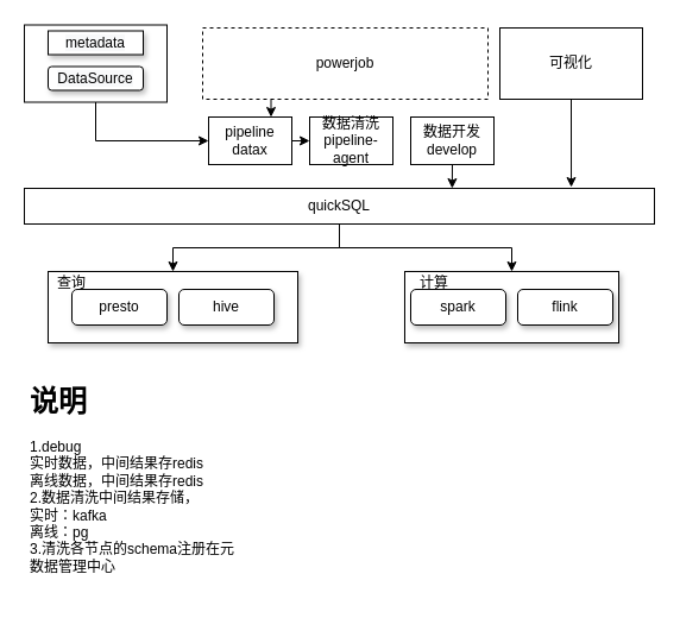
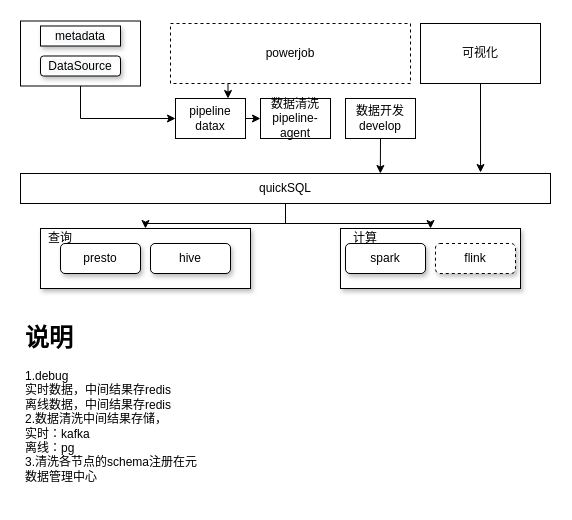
  <mxCell id="0" />
  <mxCell id="1" parent="0" />
  <mxCell id="2" style="edgeStyle=orthogonalEdgeStyle;rounded=0;orthogonalLoop=1;jettySize=auto;html=1;exitX=0.5;exitY=1;exitDx=0;exitDy=0;entryX=0.868;entryY=-0.033;entryDx=0;entryDy=0;entryPerimeter=0;" edge="1" parent="1" source="3" target="6"><mxGeometry relative="1" as="geometry" /></mxCell>
  <mxCell id="3" value="可视化" style="rounded=0;whiteSpace=wrap;html=1;" vertex="1" parent="1"><mxGeometry x="420" y="23" width="120" height="60" as="geometry" /></mxCell>
  <mxCell id="4" style="edgeStyle=orthogonalEdgeStyle;rounded=0;orthogonalLoop=1;jettySize=auto;html=1;exitX=0.5;exitY=1;exitDx=0;exitDy=0;entryX=0.5;entryY=0;entryDx=0;entryDy=0;" edge="1" parent="1" source="6" target="14"><mxGeometry relative="1" as="geometry" /></mxCell>
  <mxCell id="5" style="edgeStyle=orthogonalEdgeStyle;rounded=0;orthogonalLoop=1;jettySize=auto;html=1;exitX=0.5;exitY=1;exitDx=0;exitDy=0;" edge="1" parent="1" source="6" target="18"><mxGeometry relative="1" as="geometry" /></mxCell>
- <mxCell id="6" value="quickSQL" style="rounded=0;whiteSpace=wrap;html=1;" vertex="1" parent="1"><mxGeometry x="20" y="158" width="530" height="30" as="geometry" /></mxCell>
+ <mxCell id="6" value="quickSQL" style="rounded=0;whiteSpace=wrap;html=1;" vertex="1" parent="1"><mxGeometry x="20" y="173" width="530" height="30" as="geometry" /></mxCell>
  <mxCell id="7" value="数据清洗&lt;br&gt;pipeline-agent" style="rounded=0;whiteSpace=wrap;html=1;" vertex="1" parent="1"><mxGeometry x="260" y="98" width="70" height="40" as="geometry" /></mxCell>
  <mxCell id="8" style="edgeStyle=orthogonalEdgeStyle;rounded=0;orthogonalLoop=1;jettySize=auto;html=1;exitX=0.25;exitY=1;exitDx=0;exitDy=0;entryX=0.75;entryY=0;entryDx=0;entryDy=0;" edge="1" parent="1" source="9" target="13"><mxGeometry relative="1" as="geometry" /></mxCell>
  <mxCell id="9" value="powerjob" style="rounded=0;whiteSpace=wrap;html=1;dashed=1;" vertex="1" parent="1"><mxGeometry x="170" y="23" width="240" height="60" as="geometry" /></mxCell>
  <mxCell id="10" style="edgeStyle=orthogonalEdgeStyle;rounded=0;orthogonalLoop=1;jettySize=auto;html=1;exitX=0.5;exitY=1;exitDx=0;exitDy=0;entryX=0.679;entryY=0;entryDx=0;entryDy=0;entryPerimeter=0;" edge="1" parent="1" source="11" target="6"><mxGeometry relative="1" as="geometry" /></mxCell>
  <mxCell id="11" value="数据开发&lt;br&gt;develop" style="rounded=0;whiteSpace=wrap;html=1;" vertex="1" parent="1"><mxGeometry x="345" y="98" width="70" height="40" as="geometry" /></mxCell>
  <mxCell id="12" style="edgeStyle=orthogonalEdgeStyle;rounded=0;orthogonalLoop=1;jettySize=auto;html=1;exitX=1;exitY=0.5;exitDx=0;exitDy=0;entryX=0;entryY=0.5;entryDx=0;entryDy=0;" edge="1" parent="1" source="13" target="7"><mxGeometry relative="1" as="geometry" /></mxCell>
  <mxCell id="13" value="&lt;span&gt;&lt;br&gt;pipeline&lt;br&gt;datax&lt;br&gt;&lt;br&gt;&lt;/span&gt;" style="rounded=0;whiteSpace=wrap;html=1;" vertex="1" parent="1"><mxGeometry x="175" y="98" width="70" height="40" as="geometry" /></mxCell>
  <mxCell id="14" value="" style="rounded=0;whiteSpace=wrap;html=1;shadow=1;" vertex="1" parent="1"><mxGeometry x="40" y="228" width="210" height="60" as="geometry" /></mxCell>
  <mxCell id="15" value="presto" style="rounded=1;whiteSpace=wrap;html=1;shadow=1;" vertex="1" parent="1"><mxGeometry x="60" y="243" width="80" height="30" as="geometry" /></mxCell>
  <mxCell id="16" value="&lt;h1&gt;说明&lt;/h1&gt;&lt;div&gt;1.debug&lt;/div&gt;&lt;div&gt;实时数据，中间结果存redis&lt;/div&gt;&lt;div&gt;离线数据，中间结果存redis&lt;/div&gt;&lt;div&gt;2.数据清洗中间结果存储，&lt;/div&gt;&lt;div&gt;实时：kafka&lt;/div&gt;&lt;div&gt;离线：pg&lt;/div&gt;&lt;div&gt;3.清洗各节点的schema注册在元数据管理中心&lt;/div&gt;" style="text;html=1;strokeColor=none;fillColor=none;spacing=5;spacingTop=-20;whiteSpace=wrap;overflow=hidden;rounded=0;shadow=1;" vertex="1" parent="1"><mxGeometry x="20" y="318" width="190" height="180" as="geometry" /></mxCell>
  <mxCell id="17" value="hive" style="rounded=1;whiteSpace=wrap;html=1;shadow=1;" vertex="1" parent="1"><mxGeometry x="150" y="243" width="80" height="30" as="geometry" /></mxCell>
  <mxCell id="18" value="" style="rounded=0;whiteSpace=wrap;html=1;shadow=1;" vertex="1" parent="1"><mxGeometry x="340" y="228" width="180" height="60" as="geometry" /></mxCell>
- <mxCell id="19" value="flink" style="rounded=1;whiteSpace=wrap;html=1;shadow=1;" vertex="1" parent="1"><mxGeometry x="435" y="243" width="80" height="30" as="geometry" /></mxCell>
+ <mxCell id="19" value="flink" style="rounded=1;whiteSpace=wrap;html=1;shadow=1;dashed=1;" vertex="1" parent="1"><mxGeometry x="435" y="243" width="80" height="30" as="geometry" /></mxCell>
  <mxCell id="20" value="spark" style="rounded=1;whiteSpace=wrap;html=1;shadow=1;" vertex="1" parent="1"><mxGeometry x="345" y="243" width="80" height="30" as="geometry" /></mxCell>
  <mxCell id="21" value="查询" style="text;html=1;strokeColor=none;fillColor=none;align=center;verticalAlign=middle;whiteSpace=wrap;rounded=0;shadow=1;" vertex="1" parent="1"><mxGeometry x="40" y="228" width="40" height="20" as="geometry" /></mxCell>
  <mxCell id="22" value="计算" style="text;html=1;strokeColor=none;fillColor=none;align=center;verticalAlign=middle;whiteSpace=wrap;rounded=0;shadow=1;" vertex="1" parent="1"><mxGeometry x="345" y="228" width="40" height="20" as="geometry" /></mxCell>
  <mxCell id="23" style="edgeStyle=orthogonalEdgeStyle;rounded=0;orthogonalLoop=1;jettySize=auto;html=1;exitX=0.5;exitY=1;exitDx=0;exitDy=0;entryX=0;entryY=0.5;entryDx=0;entryDy=0;" edge="1" parent="1" source="24" target="13"><mxGeometry relative="1" as="geometry" /></mxCell>
  <mxCell id="24" value="" style="rounded=0;whiteSpace=wrap;html=1;shadow=0;" vertex="1" parent="1"><mxGeometry x="20" y="20.5" width="120" height="65" as="geometry" /></mxCell>
  <mxCell id="25" value="&lt;meta charset=&quot;utf-8&quot;&gt;&lt;span style=&quot;color: rgb(0, 0, 0); font-family: helvetica; font-size: 12px; font-style: normal; font-weight: 400; letter-spacing: normal; text-align: center; text-indent: 0px; text-transform: none; word-spacing: 0px; background-color: rgb(248, 249, 250); display: inline; float: none;&quot;&gt;metadata&lt;/span&gt;" style="whiteSpace=wrap;html=1;shadow=1;rounded=0;" vertex="1" parent="1"><mxGeometry x="40" y="25.5" width="80" height="20" as="geometry" /></mxCell>
  <mxCell id="26" value="&lt;meta charset=&quot;utf-8&quot;&gt;&lt;span style=&quot;color: rgb(0, 0, 0); font-family: helvetica; font-size: 12px; font-style: normal; font-weight: 400; letter-spacing: normal; text-align: center; text-indent: 0px; text-transform: none; word-spacing: 0px; background-color: rgb(248, 249, 250); display: inline; float: none;&quot;&gt;DataSource&lt;/span&gt;" style="rounded=1;whiteSpace=wrap;html=1;shadow=1;" vertex="1" parent="1"><mxGeometry x="40" y="55.5" width="80" height="20" as="geometry" /></mxCell>
